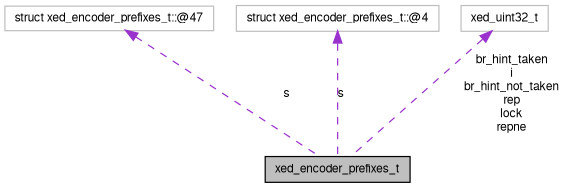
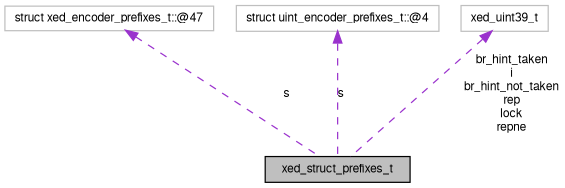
  digraph {
    node [color=grey75 fontname=FreeSans fontsize=10 shape=record]
    edge [color=darkorchid3 dir=back fontname=FreeSans fontsize=10 labelfontname=FreeSans labelfontsize=10 style=dashed]
-   n1 [color=black fillcolor=grey75 fontcolor=black height=0.2 label=xed_encoder_prefixes_t style=filled width=0.4]
+   n1 [color=black fillcolor=grey75 fontcolor=black height=0.2 label=xed_struct_prefixes_t style=filled width=0.4]
    n2 [height=0.2 label="struct xed_encoder_prefixes_t::@47" width=0.4]
-   n3 [height=0.2 label="struct xed_encoder_prefixes_t::@4" width=0.4]
-   n4 [height=0.2 label=xed_uint32_t width=0.4]
+   n3 [height=0.2 label="struct uint_encoder_prefixes_t::@4" width=0.4]
+   n4 [height=0.2 label=xed_uint39_t width=0.4]
    n2 -> n1 [label=s]
    n3 -> n1 [label=s]
    n4 -> n1 [label="br_hint_taken\ni\nbr_hint_not_taken\nrep\nlock\nrepne"]
  }
